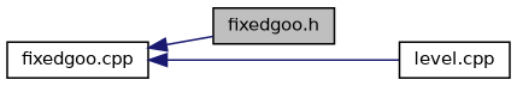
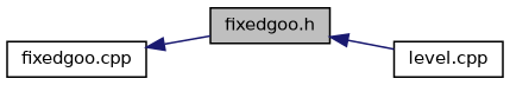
  digraph {
    rankdir=LR
    node [color=black fillcolor=white fontname=Helvetica fontsize=10 shape=record style=filled]
    edge [color=midnightblue dir=back fontname=Helvetica fontsize=10 labelfontname=Helvetica labelfontsize=10 style=solid]
    n1 [fillcolor=grey75 fontcolor=black height=0.2 label="fixedgoo.h" width=0.4]
    n2 [height=0.2 label="level.cpp" width=0.4]
    n3 [height=0.2 label="fixedgoo.cpp" width=0.4]
-   n3 -> n2
+   n1 -> n2
    n3 -> n1
  }
